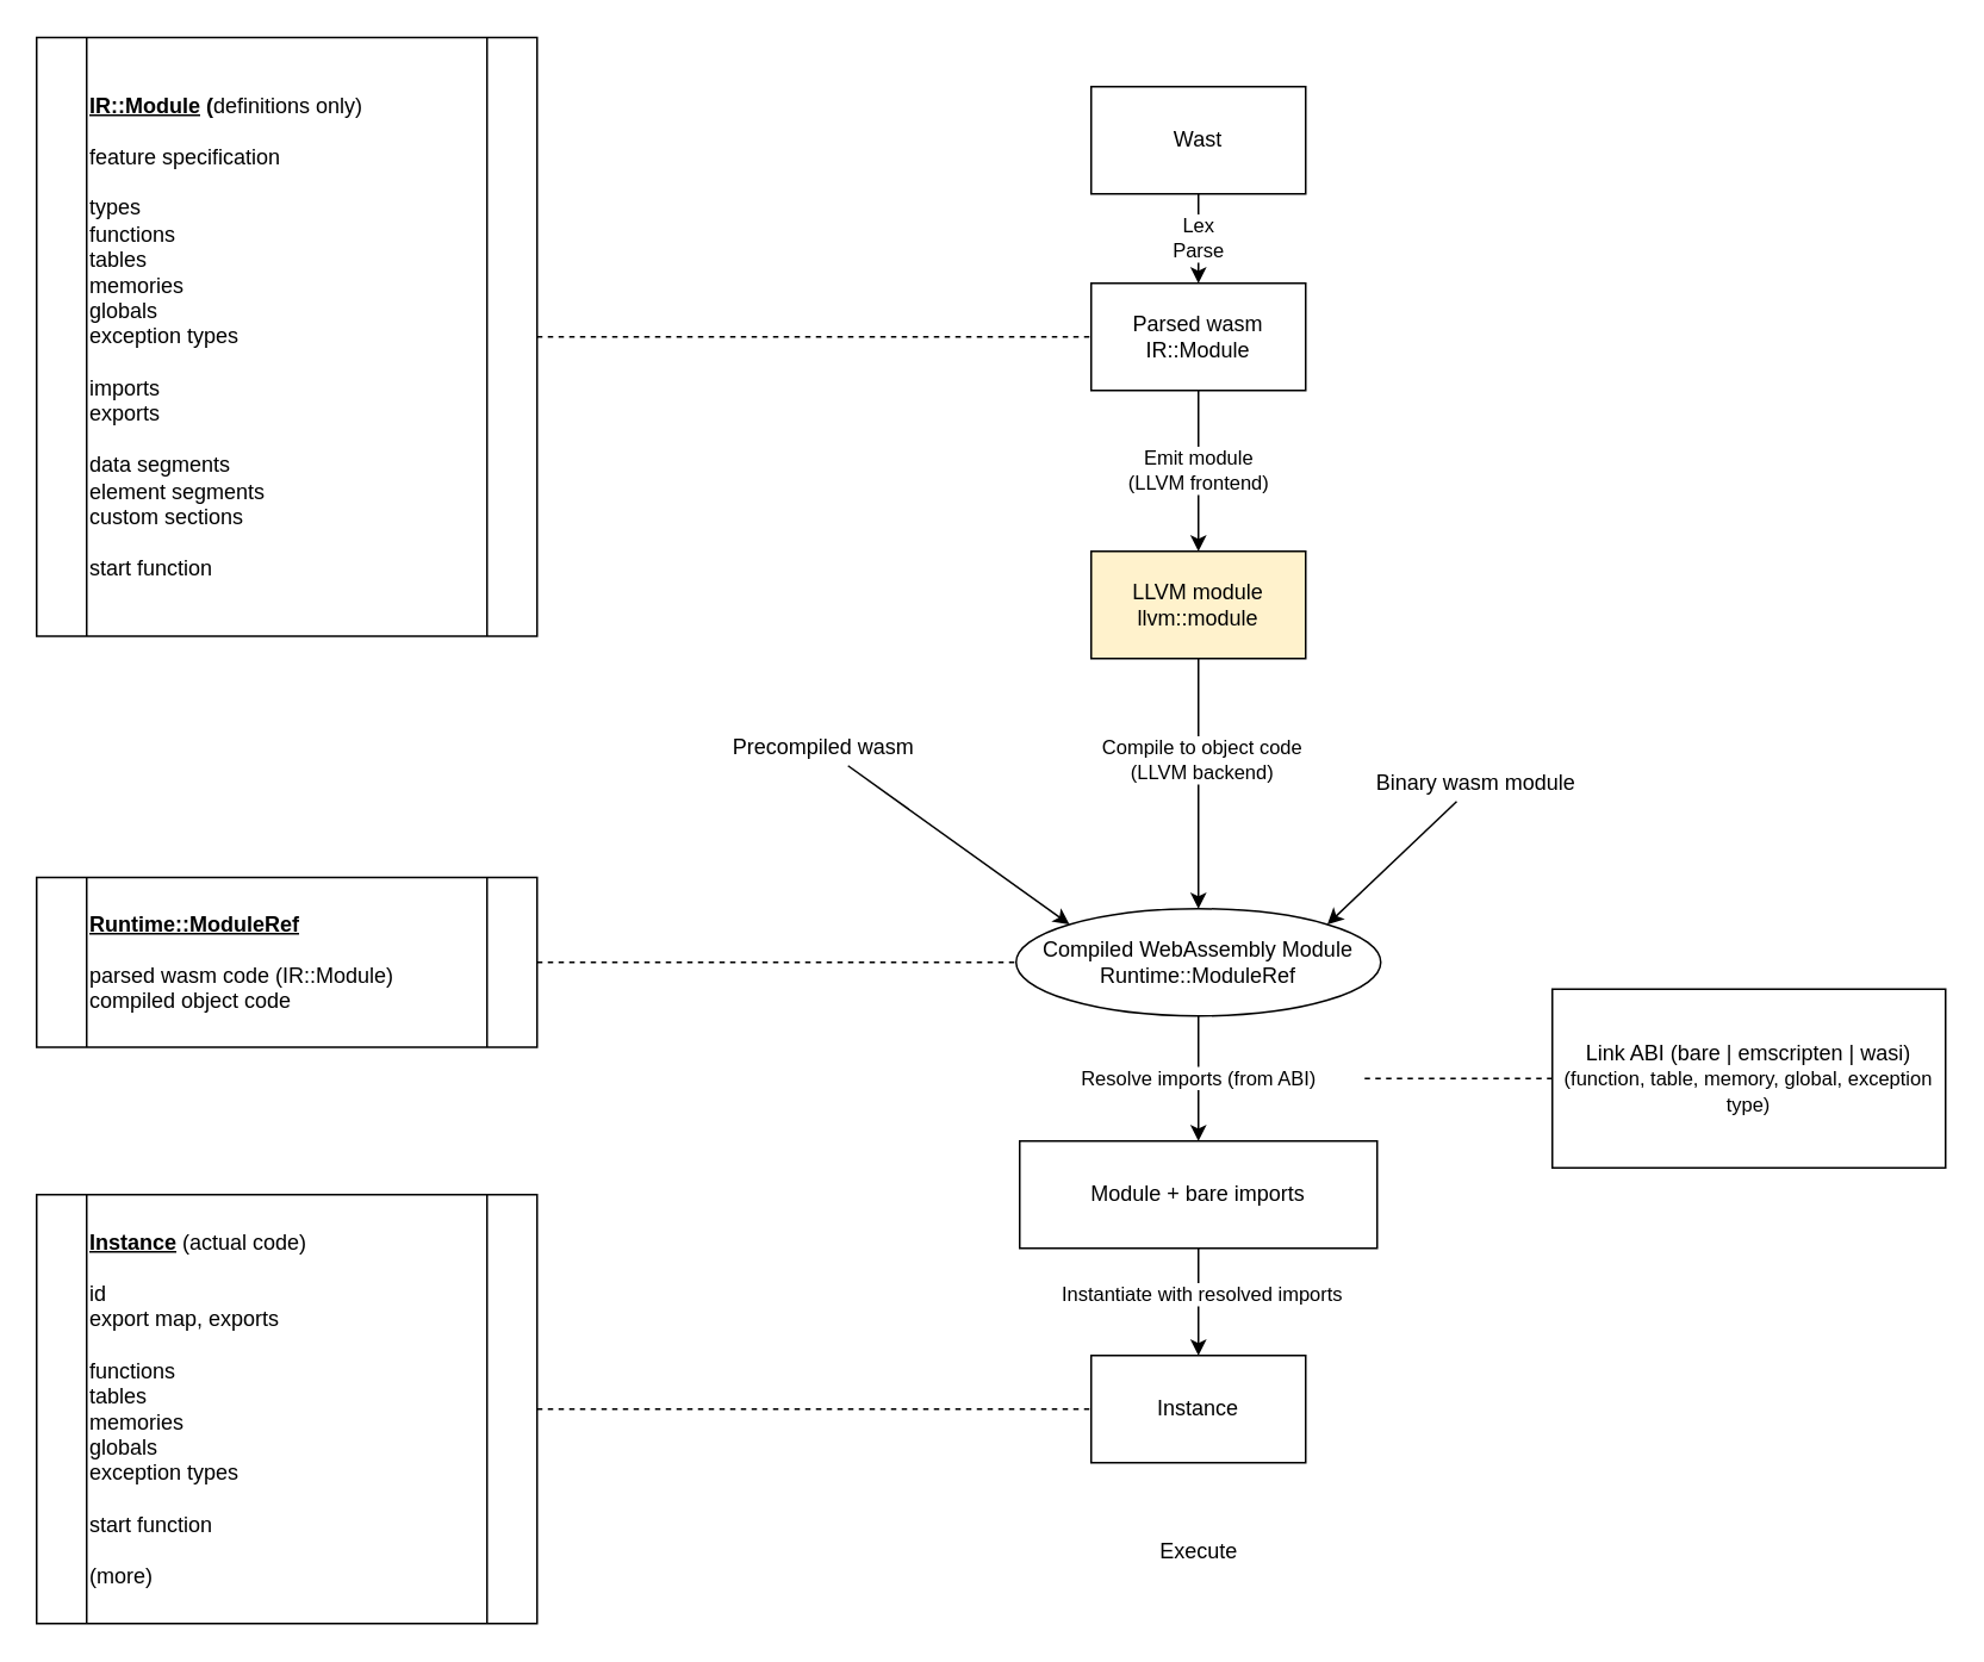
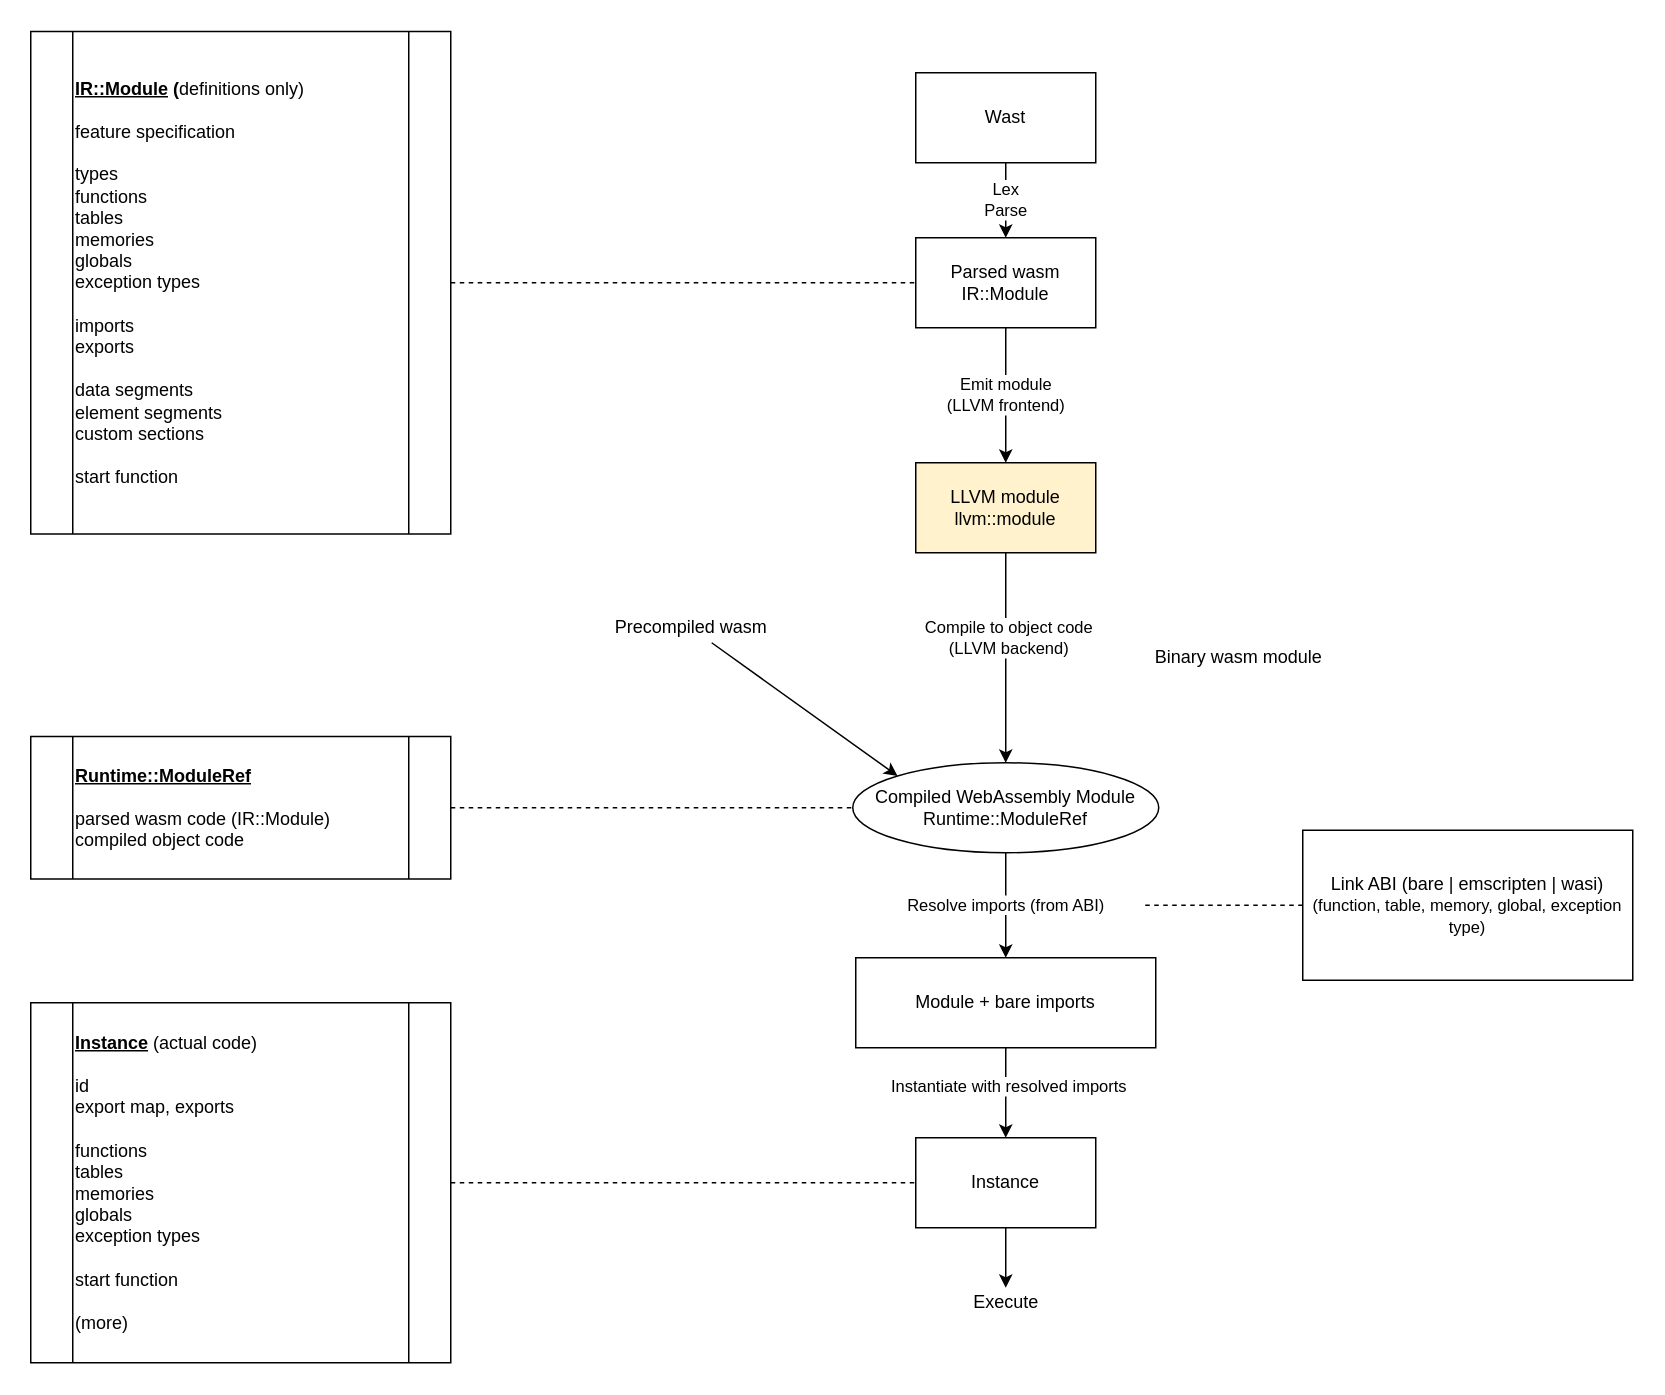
  <mxCell id="0" />
  <mxCell id="1" parent="0" />
  <mxCell id="2" value="Compiled WebAssembly Module&lt;br&gt;Runtime::ModuleRef" style="ellipse;whiteSpace=wrap;html=1;" parent="1" vertex="1"><mxGeometry x="568" y="508" width="204" height="60" as="geometry" /></mxCell>
  <mxCell id="3" style="edgeStyle=none;html=1;entryX=0;entryY=0;entryDx=0;entryDy=0;" parent="1" source="4" target="2" edge="1"><mxGeometry relative="1" as="geometry" /></mxCell>
  <mxCell id="4" value="Precompiled wasm" style="text;html=1;resizable=0;autosize=1;align=center;verticalAlign=middle;points=[];fillColor=none;strokeColor=none;rounded=0;" parent="1" vertex="1"><mxGeometry x="400" y="408" width="120" height="20" as="geometry" /></mxCell>
  <mxCell id="5" value="Lex&lt;br&gt;Parse" style="edgeStyle=none;html=1;exitX=0.5;exitY=1;exitDx=0;exitDy=0;" parent="1" source="22" target="20" edge="1"><mxGeometry relative="1" as="geometry"><mxPoint x="580" y="88" as="sourcePoint" /></mxGeometry></mxCell>
  <mxCell id="6" value="Resolve imports (from ABI)" style="edgeStyle=none;html=1;" parent="1" source="2" target="9" edge="1"><mxGeometry relative="1" as="geometry"><mxPoint x="675" y="678" as="sourcePoint" /></mxGeometry></mxCell>
  <mxCell id="7" style="edgeStyle=none;html=1;endArrow=classic;endFill=1;" parent="1" source="9" target="13" edge="1"><mxGeometry relative="1" as="geometry" /></mxCell>
  <mxCell id="8" value="Instantiate with resolved imports" style="edgeLabel;html=1;align=center;verticalAlign=middle;resizable=0;points=[];" parent="7" vertex="1" connectable="0"><mxGeometry x="-0.167" y="1" relative="1" as="geometry"><mxPoint as="offset" /></mxGeometry></mxCell>
  <mxCell id="9" value="Module + bare imports" style="whiteSpace=wrap;html=1;" parent="1" vertex="1"><mxGeometry x="570" y="638" width="200" height="60" as="geometry" /></mxCell>
  <mxCell id="10" style="edgeStyle=none;html=1;endArrow=none;endFill=0;dashed=1;" parent="1" source="11" edge="1"><mxGeometry relative="1" as="geometry"><mxPoint x="760" y="603" as="targetPoint" /></mxGeometry></mxCell>
  <mxCell id="11" value="Link ABI (bare | emscripten | wasi)&lt;br&gt;&lt;span style=&quot;font-size: 11px&quot;&gt;(function, table, memory, global, exception type)&lt;/span&gt;" style="whiteSpace=wrap;html=1;" parent="1" vertex="1"><mxGeometry x="868" y="553" width="220" height="100" as="geometry" /></mxCell>
+ <mxCell id="12" style="edgeStyle=none;html=1;endArrow=classic;endFill=1;" parent="1" source="13" target="14" edge="1"><mxGeometry relative="1" as="geometry" /></mxCell>
  <mxCell id="13" value="Instance" style="whiteSpace=wrap;html=1;" parent="1" vertex="1"><mxGeometry x="610" y="758" width="120" height="60" as="geometry" /></mxCell>
  <mxCell id="14" value="Execute" style="text;html=1;align=center;verticalAlign=middle;resizable=0;points=[];autosize=1;strokeColor=none;fillColor=none;" parent="1" vertex="1"><mxGeometry x="640" y="858" width="60" height="20" as="geometry" /></mxCell>
- <mxCell id="15" style="edgeStyle=none;html=1;entryX=1;entryY=0;entryDx=0;entryDy=0;" parent="1" source="16" target="2" edge="1"><mxGeometry relative="1" as="geometry" /></mxCell>
  <mxCell id="16" value="Binary wasm module" style="text;html=1;align=center;verticalAlign=middle;resizable=0;points=[];autosize=1;strokeColor=none;fillColor=none;" parent="1" vertex="1"><mxGeometry x="760" y="428" width="130" height="20" as="geometry" /></mxCell>
  <mxCell id="17" style="edgeStyle=none;html=1;entryX=0.5;entryY=0;entryDx=0;entryDy=0;exitX=0.5;exitY=1;exitDx=0;exitDy=0;" parent="1" source="21" target="2" edge="1"><mxGeometry relative="1" as="geometry" /></mxCell>
  <mxCell id="18" value="Compile to object code&lt;br&gt;(LLVM backend)" style="edgeLabel;html=1;align=center;verticalAlign=middle;resizable=0;points=[];" parent="17" vertex="1" connectable="0"><mxGeometry x="-0.179" y="1" relative="1" as="geometry"><mxPoint y="-1" as="offset" /></mxGeometry></mxCell>
  <mxCell id="19" value="Emit module&lt;br&gt;(LLVM frontend)" style="edgeStyle=none;html=1;entryX=0.5;entryY=0;entryDx=0;entryDy=0;" edge="1" parent="1" source="20" target="21"><mxGeometry relative="1" as="geometry" /></mxCell>
  <mxCell id="20" value="Parsed wasm&lt;br&gt;IR::Module" style="whiteSpace=wrap;html=1;" parent="1" vertex="1"><mxGeometry x="610" y="158" width="120" height="60" as="geometry" /></mxCell>
  <mxCell id="21" value="LLVM module&lt;br&gt;llvm::module" style="whiteSpace=wrap;html=1;fillColor=#fff2cc;" vertex="1" parent="1"><mxGeometry x="610" y="308" width="120" height="60" as="geometry" /></mxCell>
  <mxCell id="22" value="Wast" style="whiteSpace=wrap;html=1;" vertex="1" parent="1"><mxGeometry x="610" y="48" width="120" height="60" as="geometry" /></mxCell>
  <mxCell id="23" style="edgeStyle=none;html=1;entryX=0;entryY=0.5;entryDx=0;entryDy=0;endArrow=none;endFill=0;dashed=1;" edge="1" parent="1" source="24" target="20"><mxGeometry relative="1" as="geometry" /></mxCell>
  <mxCell id="24" value="&lt;b&gt;&lt;u&gt;IR::Module&lt;/u&gt;&lt;/b&gt; &lt;b&gt;(&lt;/b&gt;definitions only)&lt;br&gt;&lt;br&gt;feature specification&lt;br&gt;&lt;br&gt;types&lt;br&gt;functions&lt;br&gt;tables&lt;br&gt;memories&lt;br&gt;globals&lt;br&gt;exception types&lt;br&gt;&lt;br&gt;imports&lt;br&gt;exports&lt;br&gt;&lt;br&gt;data segments&lt;br&gt;element segments&lt;br&gt;custom sections&lt;br&gt;&lt;br&gt;start function" style="shape=process;whiteSpace=wrap;html=1;backgroundOutline=1;align=left;" vertex="1" parent="1"><mxGeometry x="20" y="20.5" width="280" height="335" as="geometry" /></mxCell>
  <mxCell id="25" style="edgeStyle=none;html=1;dashed=1;endArrow=none;endFill=0;" edge="1" parent="1" source="26" target="2"><mxGeometry relative="1" as="geometry" /></mxCell>
  <mxCell id="26" value="&lt;u style=&quot;font-weight: bold&quot;&gt;Runtime::ModuleRef&lt;/u&gt;&lt;br&gt;&lt;br&gt;parsed wasm code (IR::Module)&lt;br&gt;compiled object code" style="shape=process;whiteSpace=wrap;html=1;backgroundOutline=1;align=left;" vertex="1" parent="1"><mxGeometry x="20" y="490.5" width="280" height="95" as="geometry" /></mxCell>
  <mxCell id="27" style="edgeStyle=none;html=1;dashed=1;endArrow=none;endFill=0;" edge="1" parent="1" source="28" target="13"><mxGeometry relative="1" as="geometry" /></mxCell>
  <mxCell id="28" value="&lt;u&gt;&lt;b&gt;Instance&lt;/b&gt;&lt;/u&gt; (actual code)&lt;br&gt;&lt;br&gt;id&lt;br&gt;export map, exports&lt;br&gt;&lt;br&gt;functions&lt;br&gt;tables&lt;br&gt;memories&lt;br&gt;globals&lt;br&gt;exception types&lt;br&gt;&lt;br&gt;start function&lt;br&gt;&lt;br&gt;(more)" style="shape=process;whiteSpace=wrap;html=1;backgroundOutline=1;align=left;" vertex="1" parent="1"><mxGeometry x="20" y="668" width="280" height="240" as="geometry" /></mxCell>
